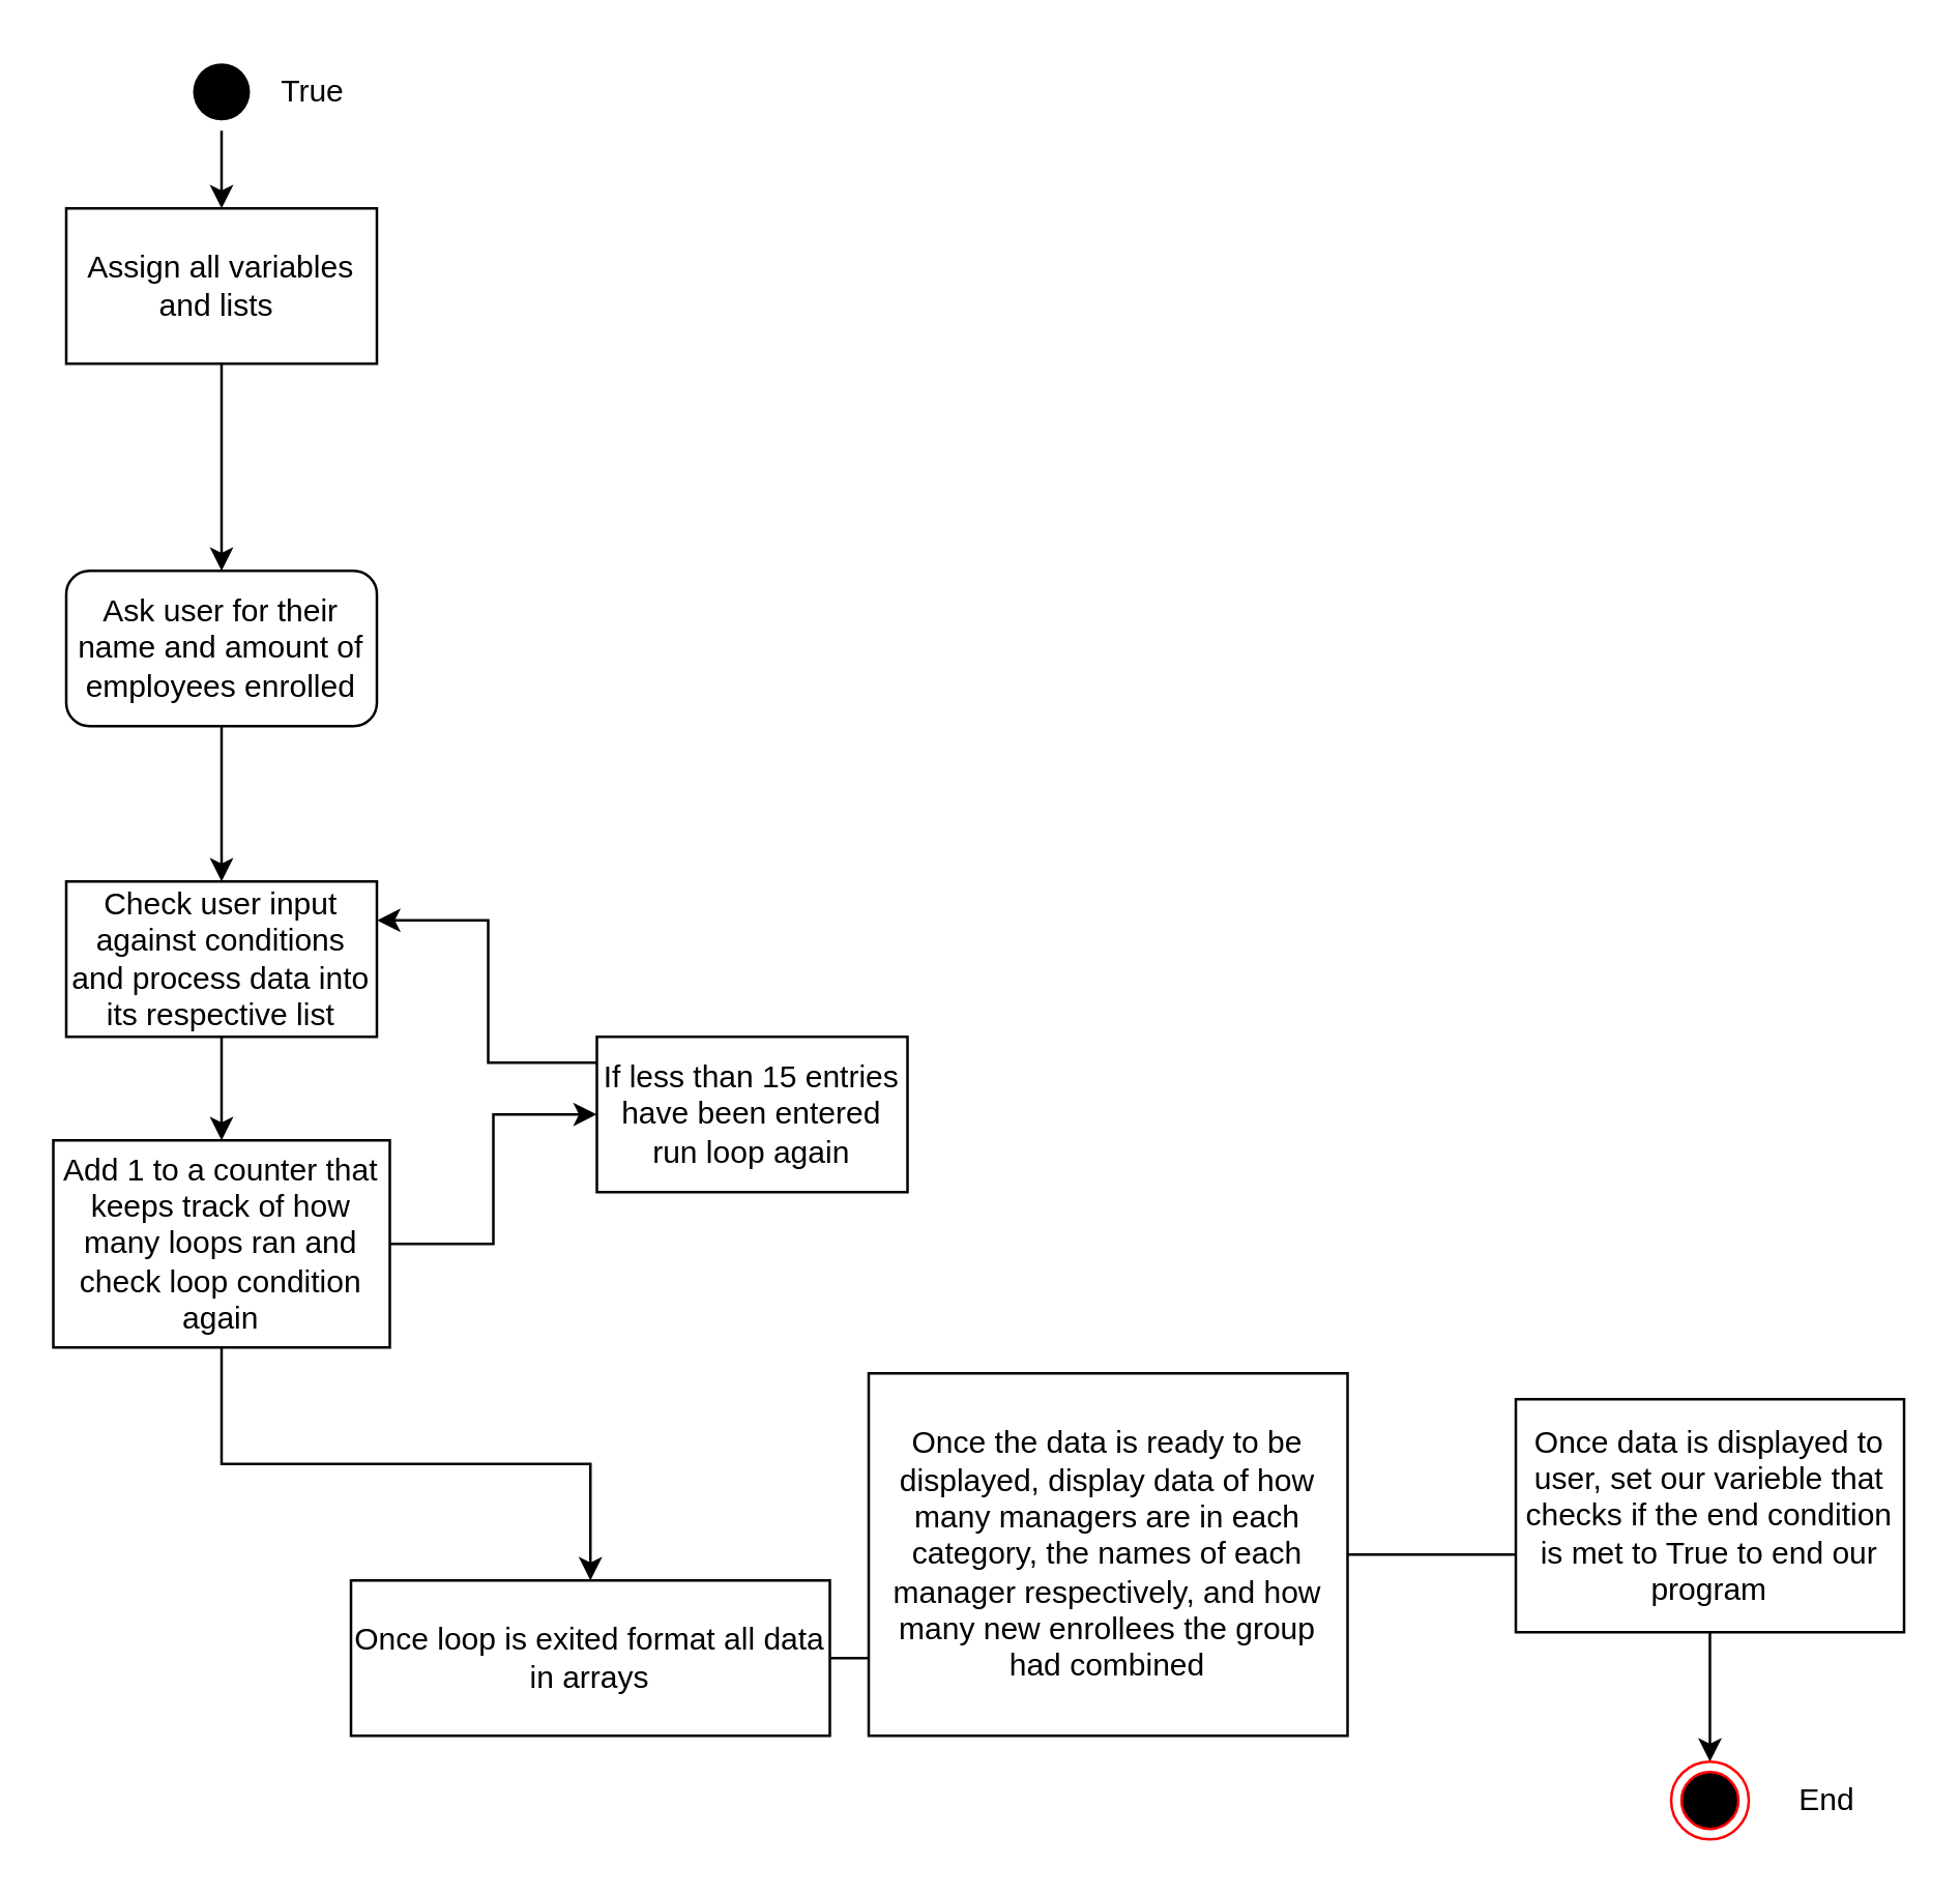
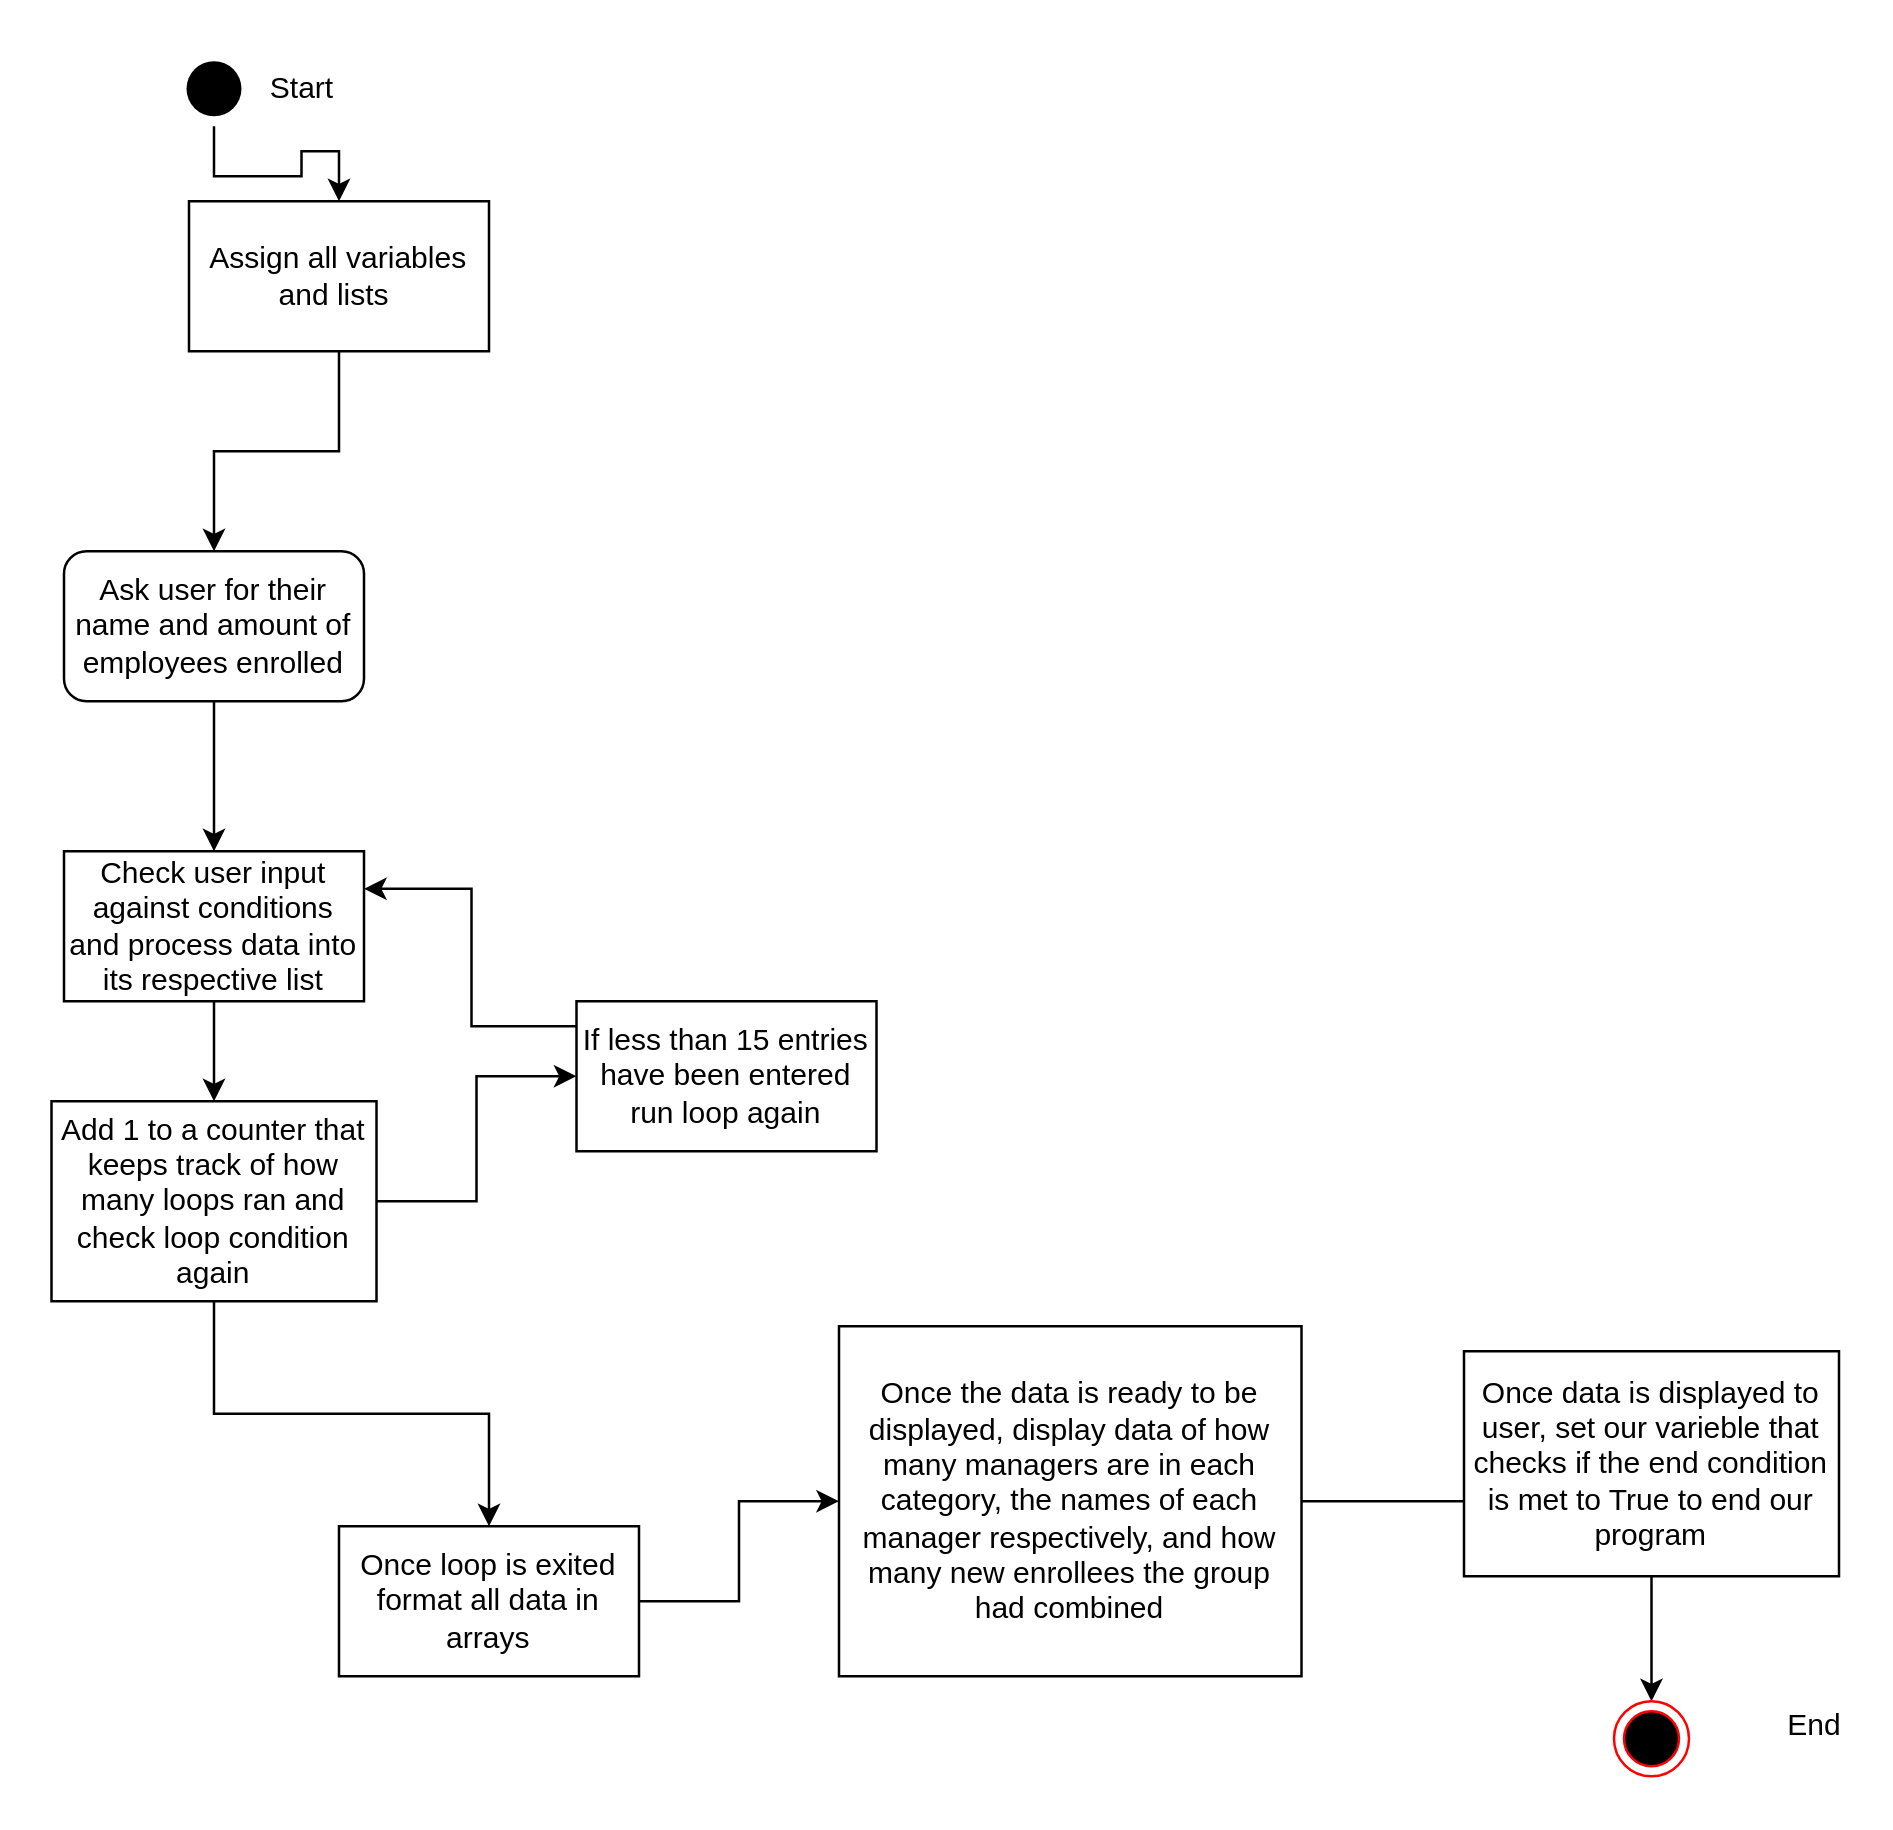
  <mxCell id="0" />
  <mxCell id="1" parent="0" />
  <mxCell id="2" style="edgeStyle=orthogonalEdgeStyle;rounded=0;orthogonalLoop=1;jettySize=auto;html=1;" edge="1" parent="1" source="3" target="7"><mxGeometry relative="1" as="geometry" /></mxCell>
- <mxCell id="3" value="Assign all variables and lists&amp;nbsp;" style="rounded=0;whiteSpace=wrap;html=1;" vertex="1" parent="1"><mxGeometry x="25" y="80" width="120" height="60" as="geometry" /></mxCell>
+ <mxCell id="3" value="Assign all variables and lists&amp;nbsp;" style="rounded=0;whiteSpace=wrap;html=1;" vertex="1" parent="1"><mxGeometry x="75" y="80" width="120" height="60" as="geometry" /></mxCell>
  <mxCell id="4" style="edgeStyle=orthogonalEdgeStyle;rounded=0;orthogonalLoop=1;jettySize=auto;html=1;" edge="1" parent="1" source="5" target="3"><mxGeometry relative="1" as="geometry" /></mxCell>
  <mxCell id="5" value="" style="ellipse;html=1;shape=endState;fillColor=#000000;strokeColor=none;" vertex="1" parent="1"><mxGeometry x="70" y="20" width="30" height="30" as="geometry" /></mxCell>
  <mxCell id="6" style="edgeStyle=orthogonalEdgeStyle;rounded=0;orthogonalLoop=1;jettySize=auto;html=1;" edge="1" parent="1" source="7" target="9"><mxGeometry relative="1" as="geometry" /></mxCell>
  <mxCell id="7" value="Ask user for their name and amount of employees enrolled" style="rounded=1;whiteSpace=wrap;html=1;" vertex="1" parent="1"><mxGeometry x="25" y="220" width="120" height="60" as="geometry" /></mxCell>
  <mxCell id="8" style="edgeStyle=orthogonalEdgeStyle;rounded=0;orthogonalLoop=1;jettySize=auto;html=1;entryX=0.5;entryY=0;entryDx=0;entryDy=0;" edge="1" parent="1" source="9" target="12"><mxGeometry relative="1" as="geometry" /></mxCell>
  <mxCell id="9" value="Check user input against conditions and process data into its respective list" style="rounded=0;whiteSpace=wrap;html=1;" vertex="1" parent="1"><mxGeometry x="25" y="340" width="120" height="60" as="geometry" /></mxCell>
  <mxCell id="10" value="" style="edgeStyle=orthogonalEdgeStyle;rounded=0;orthogonalLoop=1;jettySize=auto;html=1;" edge="1" parent="1" source="12" target="14"><mxGeometry relative="1" as="geometry" /></mxCell>
  <mxCell id="11" style="edgeStyle=orthogonalEdgeStyle;rounded=0;orthogonalLoop=1;jettySize=auto;html=1;" edge="1" parent="1" source="12" target="16"><mxGeometry relative="1" as="geometry" /></mxCell>
  <mxCell id="12" value="Add 1 to a counter that keeps track of how many loops ran and check loop condition again" style="rounded=0;whiteSpace=wrap;html=1;" vertex="1" parent="1"><mxGeometry x="20" y="440" width="130" height="80" as="geometry" /></mxCell>
  <mxCell id="13" style="edgeStyle=orthogonalEdgeStyle;rounded=0;orthogonalLoop=1;jettySize=auto;html=1;entryX=1;entryY=0.25;entryDx=0;entryDy=0;" edge="1" parent="1" source="14" target="9"><mxGeometry relative="1" as="geometry"><Array as="points"><mxPoint x="188" y="410" /><mxPoint x="188" y="355" /></Array></mxGeometry></mxCell>
  <mxCell id="14" value="If less than 15 entries have been entered run loop again" style="whiteSpace=wrap;html=1;rounded=0;" vertex="1" parent="1"><mxGeometry x="230" y="400" width="120" height="60" as="geometry" /></mxCell>
  <mxCell id="15" style="edgeStyle=orthogonalEdgeStyle;rounded=0;orthogonalLoop=1;jettySize=auto;html=1;entryX=0;entryY=0.5;entryDx=0;entryDy=0;" edge="1" parent="1" source="16" target="18"><mxGeometry relative="1" as="geometry" /></mxCell>
- <mxCell id="16" value="Once loop is exited format all data in arrays" style="rounded=0;whiteSpace=wrap;html=1;" vertex="1" parent="1"><mxGeometry x="135" y="610" width="185" height="60" as="geometry" /></mxCell>
+ <mxCell id="16" value="Once loop is exited format all data in arrays" style="rounded=0;whiteSpace=wrap;html=1;" vertex="1" parent="1"><mxGeometry x="135" y="610" width="120" height="60" as="geometry" /></mxCell>
  <mxCell id="17" style="edgeStyle=orthogonalEdgeStyle;rounded=0;orthogonalLoop=1;jettySize=auto;html=1;" edge="1" parent="1" source="18"><mxGeometry relative="1" as="geometry"><mxPoint x="615" y="600" as="targetPoint" /></mxGeometry></mxCell>
  <mxCell id="18" value="Once the data is ready to be displayed, display data of how many managers are in each category, the names of each manager respectively, and how many new enrollees the group had combined" style="rounded=0;whiteSpace=wrap;html=1;" vertex="1" parent="1"><mxGeometry x="335" y="530" width="185" height="140" as="geometry" /></mxCell>
  <mxCell id="19" style="edgeStyle=orthogonalEdgeStyle;rounded=0;orthogonalLoop=1;jettySize=auto;html=1;entryX=0.5;entryY=0;entryDx=0;entryDy=0;" edge="1" parent="1" source="20" target="21"><mxGeometry relative="1" as="geometry" /></mxCell>
  <mxCell id="20" value="Once data is displayed to user, set our varieble that checks if the end condition is met to True to end our program" style="rounded=0;whiteSpace=wrap;html=1;" vertex="1" parent="1"><mxGeometry x="585" y="540" width="150" height="90" as="geometry" /></mxCell>
  <mxCell id="21" value="" style="ellipse;html=1;shape=endState;fillColor=#000000;strokeColor=#ff0000;" vertex="1" parent="1"><mxGeometry x="645" y="680" width="30" height="30" as="geometry" /></mxCell>
- <mxCell id="22" value="End" style="text;html=1;align=center;verticalAlign=middle;resizable=0;points=[];autosize=1;strokeColor=none;fillColor=none;" vertex="1" parent="1"><mxGeometry x="685" y="680" width="40" height="30" as="geometry" /></mxCell>
- <mxCell id="23" value="True" style="text;html=1;align=center;verticalAlign=middle;resizable=0;points=[];autosize=1;strokeColor=none;fillColor=none;" vertex="1" parent="1"><mxGeometry x="95" y="20" width="50" height="30" as="geometry" /></mxCell>
+ <mxCell id="22" value="End" style="text;html=1;align=center;verticalAlign=middle;resizable=0;points=[];autosize=1;strokeColor=none;fillColor=none;" vertex="1" parent="1"><mxGeometry x="705" y="675" width="40" height="30" as="geometry" /></mxCell>
+ <mxCell id="23" value="Start" style="text;html=1;align=center;verticalAlign=middle;resizable=0;points=[];autosize=1;strokeColor=none;fillColor=none;" vertex="1" parent="1"><mxGeometry x="95" y="20" width="50" height="30" as="geometry" /></mxCell>
